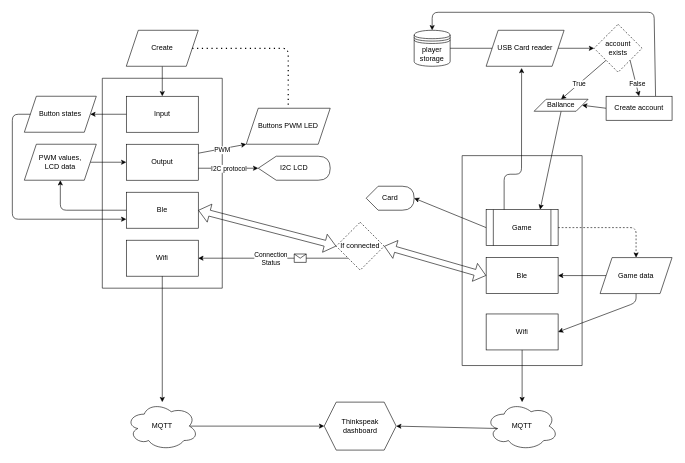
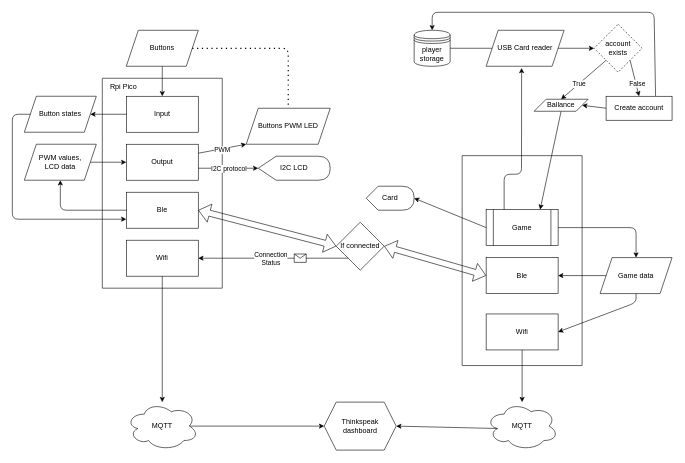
  <mxCell id="0" />
  <mxCell id="1" parent="0" />
  <mxCell id="2" style="edgeStyle=none;html=1;entryX=0.5;entryY=0;entryDx=0;entryDy=0;" parent="1" source="3" target="7" edge="1"><mxGeometry relative="1" as="geometry" /></mxCell>
- <mxCell id="3" value="Create" style="shape=parallelogram;perimeter=parallelogramPerimeter;whiteSpace=wrap;html=1;fixedSize=1;" parent="1" vertex="1"><mxGeometry x="210" y="50" width="120" height="60" as="geometry" /></mxCell>
+ <mxCell id="3" value="Buttons" style="shape=parallelogram;perimeter=parallelogramPerimeter;whiteSpace=wrap;html=1;fixedSize=1;" parent="1" vertex="1"><mxGeometry x="210" y="50" width="120" height="60" as="geometry" /></mxCell>
  <mxCell id="4" value="I2C LCD" style="shape=display;whiteSpace=wrap;html=1;" parent="1" vertex="1"><mxGeometry x="430" y="260" width="120" height="40" as="geometry" /></mxCell>
  <mxCell id="5" value="" style="swimlane;startSize=0;" parent="1" vertex="1"><mxGeometry x="170" y="130" width="200" height="350" as="geometry"><mxRectangle x="90" y="130" width="50" height="40" as="alternateBounds" /></mxGeometry></mxCell>
+ <mxCell id="6" value="Rpi Pico" style="text;html=1;align=center;verticalAlign=middle;resizable=0;points=[];autosize=1;strokeColor=none;fillColor=none;" parent="5" vertex="1"><mxGeometry width="70" height="30" as="geometry" /></mxCell>
  <mxCell id="7" value="Input" style="rounded=0;whiteSpace=wrap;html=1;" parent="5" vertex="1"><mxGeometry x="40" y="30" width="120" height="60" as="geometry" /></mxCell>
  <mxCell id="8" value="Output" style="rounded=0;whiteSpace=wrap;html=1;" parent="5" vertex="1"><mxGeometry x="40" y="110" width="120" height="60" as="geometry" /></mxCell>
  <mxCell id="9" value="Ble" style="rounded=0;whiteSpace=wrap;html=1;" parent="5" vertex="1"><mxGeometry x="40" y="190" width="120" height="60" as="geometry" /></mxCell>
  <mxCell id="10" value="Wifi" style="rounded=0;whiteSpace=wrap;html=1;" parent="5" vertex="1"><mxGeometry x="40" y="270" width="120" height="60" as="geometry" /></mxCell>
  <mxCell id="11" style="edgeStyle=none;html=1;exitX=1;exitY=0.5;exitDx=0;exitDy=0;entryX=0;entryY=0.5;entryDx=0;entryDy=0;entryPerimeter=0;" parent="1" target="4" edge="1"><mxGeometry relative="1" as="geometry"><mxPoint x="330" y="280" as="sourcePoint" /><mxPoint x="400" y="280" as="targetPoint" /></mxGeometry></mxCell>
  <mxCell id="12" value="I2C protocol" style="edgeLabel;html=1;align=center;verticalAlign=middle;resizable=0;points=[];" parent="11" vertex="1" connectable="0"><mxGeometry x="-0.427" relative="1" as="geometry"><mxPoint x="21" as="offset" /></mxGeometry></mxCell>
  <mxCell id="13" value="Buttons PWM LED" style="shape=parallelogram;perimeter=parallelogramPerimeter;whiteSpace=wrap;html=1;fixedSize=1;" parent="1" vertex="1"><mxGeometry x="410" y="180" width="140" height="60" as="geometry" /></mxCell>
  <mxCell id="14" style="edgeStyle=none;html=1;exitX=1;exitY=0.25;exitDx=0;exitDy=0;entryX=0;entryY=1;entryDx=0;entryDy=0;" parent="1" source="8" target="13" edge="1"><mxGeometry relative="1" as="geometry" /></mxCell>
  <mxCell id="15" value="PWM" style="edgeLabel;html=1;align=center;verticalAlign=middle;resizable=0;points=[];" parent="14" vertex="1" connectable="0"><mxGeometry x="0.239" relative="1" as="geometry"><mxPoint x="-10" y="4" as="offset" /></mxGeometry></mxCell>
  <mxCell id="16" value="" style="endArrow=none;dashed=1;html=1;dashPattern=1 3;strokeWidth=2;entryX=0.5;entryY=0;entryDx=0;entryDy=0;exitX=1;exitY=0.5;exitDx=0;exitDy=0;" parent="1" source="3" target="13" edge="1"><mxGeometry width="50" height="50" relative="1" as="geometry"><mxPoint x="320" y="90" as="sourcePoint" /><mxPoint x="370" y="40" as="targetPoint" /><Array as="points"><mxPoint x="480" y="80" /></Array></mxGeometry></mxCell>
  <mxCell id="17" style="edgeStyle=none;html=1;" parent="1" source="18" target="8" edge="1"><mxGeometry relative="1" as="geometry" /></mxCell>
  <mxCell id="18" value="PWM values,&lt;div&gt;LCD data&lt;/div&gt;" style="shape=parallelogram;perimeter=parallelogramPerimeter;whiteSpace=wrap;html=1;fixedSize=1;" parent="1" vertex="1"><mxGeometry x="40" y="240" width="120" height="60" as="geometry" /></mxCell>
  <mxCell id="19" style="edgeStyle=none;html=1;exitX=0;exitY=0.5;exitDx=0;exitDy=0;entryX=0.5;entryY=1;entryDx=0;entryDy=0;" parent="1" source="9" target="18" edge="1"><mxGeometry relative="1" as="geometry"><Array as="points"><mxPoint x="100" y="350" /></Array></mxGeometry></mxCell>
  <mxCell id="20" value="Button states" style="shape=parallelogram;perimeter=parallelogramPerimeter;whiteSpace=wrap;html=1;fixedSize=1;" parent="1" vertex="1"><mxGeometry x="40" y="160" width="120" height="60" as="geometry" /></mxCell>
  <mxCell id="21" style="edgeStyle=none;html=1;exitX=0;exitY=0.5;exitDx=0;exitDy=0;" parent="1" source="7" target="20" edge="1"><mxGeometry relative="1" as="geometry" /></mxCell>
  <mxCell id="22" style="edgeStyle=none;html=1;entryX=0;entryY=0.75;entryDx=0;entryDy=0;exitX=0;exitY=0.5;exitDx=0;exitDy=0;" parent="1" source="20" target="9" edge="1"><mxGeometry relative="1" as="geometry"><mxPoint x="10" y="130" as="sourcePoint" /><Array as="points"><mxPoint x="20" y="190" /><mxPoint x="20" y="365" /></Array></mxGeometry></mxCell>
  <mxCell id="23" style="edgeStyle=none;html=1;exitX=0.875;exitY=0.5;exitDx=0;exitDy=0;exitPerimeter=0;entryX=0;entryY=0.5;entryDx=0;entryDy=0;" edge="1" parent="1" source="24" target="45"><mxGeometry relative="1" as="geometry" /></mxCell>
  <mxCell id="24" value="MQTT" style="ellipse;shape=cloud;whiteSpace=wrap;html=1;" vertex="1" parent="1"><mxGeometry x="210" y="670" width="120" height="80" as="geometry" /></mxCell>
  <mxCell id="25" style="edgeStyle=none;html=1;" edge="1" parent="1" source="10" target="24"><mxGeometry relative="1" as="geometry" /></mxCell>
  <mxCell id="26" value="Card" style="shape=display;whiteSpace=wrap;html=1;" vertex="1" parent="1"><mxGeometry x="610" y="310" width="80" height="40" as="geometry" /></mxCell>
  <mxCell id="27" value="" style="swimlane;startSize=0;" vertex="1" parent="1"><mxGeometry x="770" y="259" width="200" height="350" as="geometry" /></mxCell>
  <mxCell id="28" value="Ble" style="rounded=0;whiteSpace=wrap;html=1;" vertex="1" parent="27"><mxGeometry x="40" y="170" width="120" height="60" as="geometry" /></mxCell>
  <mxCell id="29" value="Wifi" style="rounded=0;whiteSpace=wrap;html=1;" vertex="1" parent="27"><mxGeometry x="40" y="264" width="120" height="60" as="geometry" /></mxCell>
  <mxCell id="30" value="Game" style="shape=process;whiteSpace=wrap;html=1;backgroundOutline=1;" vertex="1" parent="27"><mxGeometry x="40" y="90" width="120" height="60" as="geometry" /></mxCell>
  <mxCell id="31" style="edgeStyle=none;html=1;entryX=1;entryY=0.5;entryDx=0;entryDy=0;" edge="1" parent="27" source="33" target="28"><mxGeometry relative="1" as="geometry" /></mxCell>
  <mxCell id="32" style="edgeStyle=none;html=1;entryX=1;entryY=0.5;entryDx=0;entryDy=0;" edge="1" parent="27" source="33" target="29"><mxGeometry relative="1" as="geometry"><Array as="points"><mxPoint x="290" y="245" /></Array></mxGeometry></mxCell>
  <mxCell id="33" value="Game data" style="shape=parallelogram;perimeter=parallelogramPerimeter;whiteSpace=wrap;html=1;fixedSize=1;" vertex="1" parent="27"><mxGeometry x="230" y="170" width="120" height="60" as="geometry" /></mxCell>
- <mxCell id="34" value="" style="edgeStyle=none;html=1;entryX=0.5;entryY=0;entryDx=0;entryDy=0;dashed=1;" edge="1" parent="27" source="30" target="33"><mxGeometry relative="1" as="geometry"><mxPoint x="960" y="310" as="targetPoint" /><mxPoint x="960" y="220" as="sourcePoint" /><Array as="points"><mxPoint x="290" y="120" /></Array></mxGeometry></mxCell>
+ <mxCell id="34" value="" style="edgeStyle=none;html=1;entryX=0.5;entryY=0;entryDx=0;entryDy=0;" edge="1" parent="27" source="30" target="33"><mxGeometry relative="1" as="geometry"><mxPoint x="960" y="310" as="targetPoint" /><mxPoint x="960" y="220" as="sourcePoint" /><Array as="points"><mxPoint x="290" y="120" /></Array></mxGeometry></mxCell>
  <mxCell id="35" style="edgeStyle=none;html=1;exitX=0;exitY=0.5;exitDx=0;exitDy=0;entryX=1;entryY=0.5;entryDx=0;entryDy=0;entryPerimeter=0;" edge="1" parent="1" source="30" target="26"><mxGeometry relative="1" as="geometry"><mxPoint x="660" y="328.5" as="sourcePoint" /><mxPoint x="730" y="310" as="targetPoint" /></mxGeometry></mxCell>
  <mxCell id="36" value="" style="shape=flexArrow;endArrow=classic;startArrow=classic;html=1;exitX=1;exitY=0.5;exitDx=0;exitDy=0;entryX=0;entryY=0.5;entryDx=0;entryDy=0;" edge="1" parent="1" source="38" target="28"><mxGeometry width="100" height="100" relative="1" as="geometry"><mxPoint x="640" y="330" as="sourcePoint" /><mxPoint x="570" y="330" as="targetPoint" /></mxGeometry></mxCell>
  <mxCell id="37" value="" style="shape=flexArrow;endArrow=classic;startArrow=classic;html=1;exitX=1;exitY=0.5;exitDx=0;exitDy=0;entryX=0;entryY=0.5;entryDx=0;entryDy=0;" edge="1" parent="1" source="9" target="38"><mxGeometry width="100" height="100" relative="1" as="geometry"><mxPoint x="330" y="350" as="sourcePoint" /><mxPoint x="830" y="300" as="targetPoint" /></mxGeometry></mxCell>
- <mxCell id="38" value="If connected" style="rhombus;whiteSpace=wrap;html=1;dashed=1;" vertex="1" parent="1"><mxGeometry x="560" y="370" width="80" height="80" as="geometry" /></mxCell>
+ <mxCell id="38" value="If connected" style="rhombus;whiteSpace=wrap;html=1;" vertex="1" parent="1"><mxGeometry x="560" y="370" width="80" height="80" as="geometry" /></mxCell>
  <mxCell id="39" value="" style="endArrow=classic;html=1;exitX=0;exitY=1;exitDx=0;exitDy=0;entryX=1;entryY=0.5;entryDx=0;entryDy=0;" edge="1" parent="1" source="38" target="10"><mxGeometry relative="1" as="geometry"><mxPoint x="520" y="400" as="sourcePoint" /><mxPoint x="330" y="420" as="targetPoint" /></mxGeometry></mxCell>
  <mxCell id="40" value="" style="shape=message;html=1;outlineConnect=0;" vertex="1" parent="39"><mxGeometry width="20" height="14" relative="1" as="geometry"><mxPoint x="35" y="-7" as="offset" /></mxGeometry></mxCell>
  <mxCell id="41" value="Connection&lt;div&gt;Status&lt;/div&gt;" style="edgeLabel;html=1;align=center;verticalAlign=middle;resizable=0;points=[];" vertex="1" connectable="0" parent="39"><mxGeometry x="-0.31" y="-1" relative="1" as="geometry"><mxPoint x="-44" y="1" as="offset" /></mxGeometry></mxCell>
  <mxCell id="42" style="edgeStyle=none;html=1;exitX=0.16;exitY=0.55;exitDx=0;exitDy=0;exitPerimeter=0;entryX=1;entryY=0.5;entryDx=0;entryDy=0;" edge="1" parent="1" source="43" target="45"><mxGeometry relative="1" as="geometry" /></mxCell>
  <mxCell id="43" value="MQTT" style="ellipse;shape=cloud;whiteSpace=wrap;html=1;" vertex="1" parent="1"><mxGeometry x="810" y="670" width="120" height="80" as="geometry" /></mxCell>
  <mxCell id="44" style="edgeStyle=none;html=1;exitX=0.5;exitY=1;exitDx=0;exitDy=0;entryX=0.5;entryY=0;entryDx=0;entryDy=0;entryPerimeter=0;" edge="1" parent="1" source="29" target="43"><mxGeometry relative="1" as="geometry" /></mxCell>
  <mxCell id="45" value="Thinkspeak&lt;div&gt;dashboard&lt;/div&gt;" style="shape=hexagon;perimeter=hexagonPerimeter2;whiteSpace=wrap;html=1;fixedSize=1;" vertex="1" parent="1"><mxGeometry x="540" y="670" width="120" height="80" as="geometry" /></mxCell>
  <mxCell id="46" value="player storage" style="shape=datastore;whiteSpace=wrap;html=1;" vertex="1" parent="1"><mxGeometry x="690" y="50" width="60" height="60" as="geometry" /></mxCell>
  <mxCell id="47" style="edgeStyle=none;html=1;entryX=0;entryY=0.5;entryDx=0;entryDy=0;" edge="1" parent="1" source="48" target="54"><mxGeometry relative="1" as="geometry" /></mxCell>
  <mxCell id="48" value="USB Card reader" style="shape=parallelogram;perimeter=parallelogramPerimeter;whiteSpace=wrap;html=1;fixedSize=1;" vertex="1" parent="1"><mxGeometry x="810" y="50" width="130" height="60" as="geometry" /></mxCell>
  <mxCell id="49" value="" style="endArrow=none;html=1;entryX=0;entryY=0.5;entryDx=0;entryDy=0;exitX=1;exitY=0.5;exitDx=0;exitDy=0;" edge="1" parent="1" source="46" target="48"><mxGeometry width="50" height="50" relative="1" as="geometry"><mxPoint x="660" y="410" as="sourcePoint" /><mxPoint x="710" y="360" as="targetPoint" /></mxGeometry></mxCell>
  <mxCell id="50" style="edgeStyle=none;html=1;exitX=1;exitY=1;exitDx=0;exitDy=0;entryX=0.5;entryY=0;entryDx=0;entryDy=0;" edge="1" parent="1" source="54" target="58"><mxGeometry relative="1" as="geometry" /></mxCell>
  <mxCell id="51" value="False" style="edgeLabel;html=1;align=center;verticalAlign=middle;resizable=0;points=[];" vertex="1" connectable="0" parent="50"><mxGeometry x="0.299" y="2" relative="1" as="geometry"><mxPoint as="offset" /></mxGeometry></mxCell>
  <mxCell id="52" style="edgeStyle=none;html=1;exitX=0;exitY=1;exitDx=0;exitDy=0;entryX=0.5;entryY=0;entryDx=0;entryDy=0;" edge="1" parent="1" source="54" target="60"><mxGeometry relative="1" as="geometry"><mxPoint x="940" y="170" as="targetPoint" /></mxGeometry></mxCell>
  <mxCell id="53" value="True" style="edgeLabel;html=1;align=center;verticalAlign=middle;resizable=0;points=[];" vertex="1" connectable="0" parent="52"><mxGeometry x="0.207" relative="1" as="geometry"><mxPoint as="offset" /></mxGeometry></mxCell>
  <mxCell id="54" value="account&lt;div&gt;exists&lt;/div&gt;" style="rhombus;whiteSpace=wrap;html=1;dashed=1;" vertex="1" parent="1"><mxGeometry x="990" y="40" width="80" height="80" as="geometry" /></mxCell>
  <mxCell id="55" style="edgeStyle=none;html=1;entryX=0.455;entryY=1.047;entryDx=0;entryDy=0;entryPerimeter=0;exitX=0.25;exitY=0;exitDx=0;exitDy=0;" edge="1" parent="1" source="30" target="48"><mxGeometry relative="1" as="geometry"><Array as="points"><mxPoint x="840" y="290" /><mxPoint x="869" y="290" /></Array></mxGeometry></mxCell>
  <mxCell id="56" style="edgeStyle=none;html=1;exitX=0.75;exitY=0;exitDx=0;exitDy=0;entryX=0.5;entryY=0;entryDx=0;entryDy=0;" edge="1" parent="1" source="58" target="46"><mxGeometry relative="1" as="geometry"><Array as="points"><mxPoint x="1090" y="20" /><mxPoint x="720" y="20" /></Array></mxGeometry></mxCell>
  <mxCell id="57" style="edgeStyle=none;html=1;exitX=0;exitY=0.5;exitDx=0;exitDy=0;entryX=1;entryY=0.5;entryDx=0;entryDy=0;" edge="1" parent="1" source="58" target="60"><mxGeometry relative="1" as="geometry" /></mxCell>
  <mxCell id="58" value="Create account" style="rounded=0;whiteSpace=wrap;html=1;" vertex="1" parent="1"><mxGeometry x="1010" y="160" width="110" height="40" as="geometry" /></mxCell>
  <mxCell id="59" style="edgeStyle=none;html=1;exitX=0.5;exitY=1;exitDx=0;exitDy=0;entryX=0.75;entryY=0;entryDx=0;entryDy=0;" edge="1" parent="1" source="60" target="30"><mxGeometry relative="1" as="geometry" /></mxCell>
  <mxCell id="60" value="Ballance" style="shape=parallelogram;perimeter=parallelogramPerimeter;whiteSpace=wrap;html=1;fixedSize=1;" vertex="1" parent="1"><mxGeometry x="890" y="165" width="90" height="20" as="geometry" /></mxCell>
